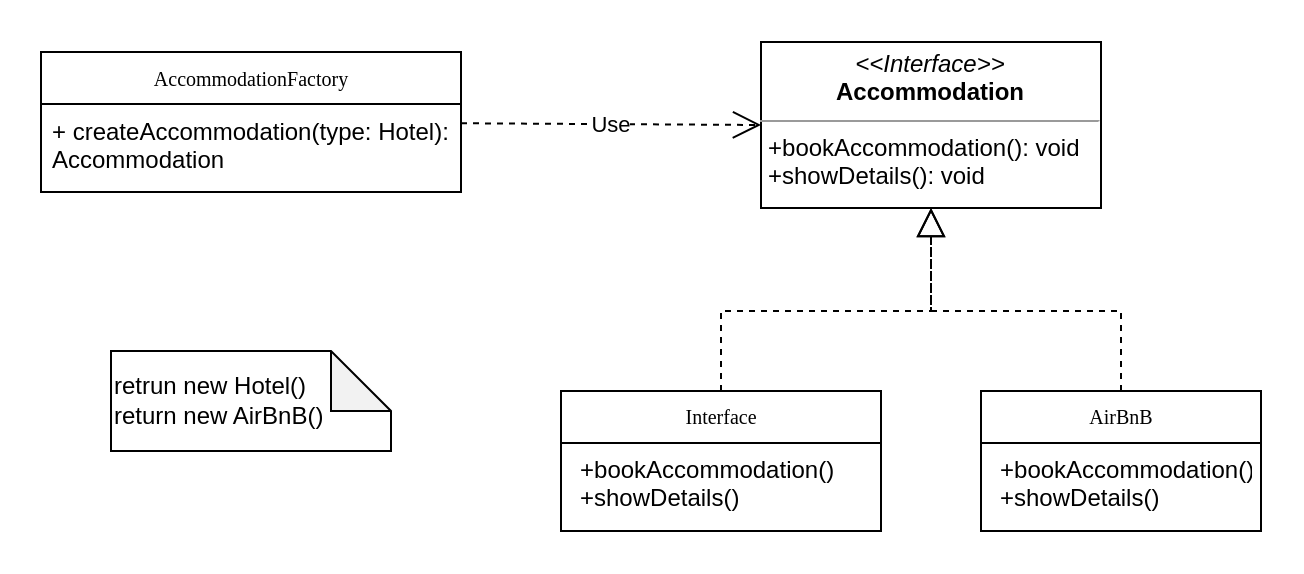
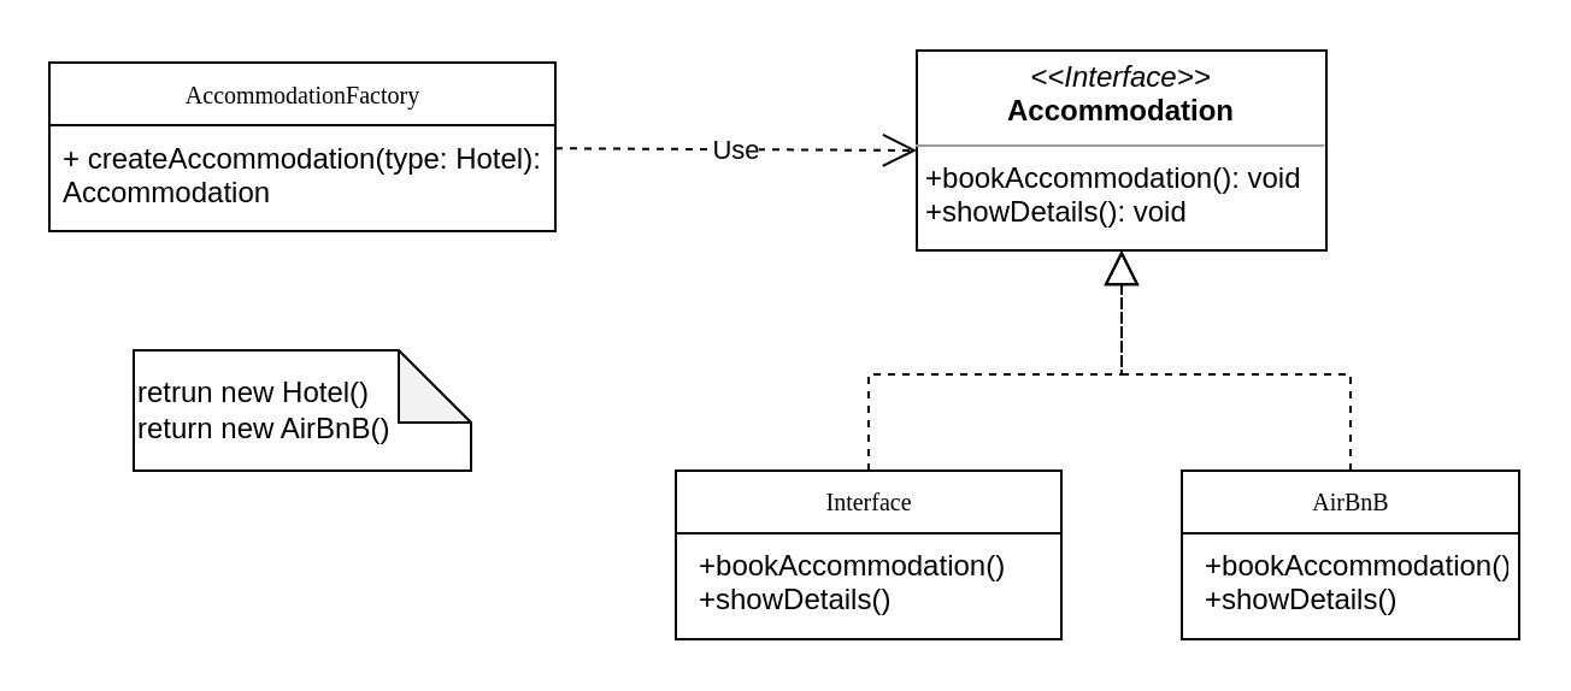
  <mxCell id="0" />
  <mxCell id="1" parent="0" />
  <mxCell id="2" value="Interface" style="swimlane;html=1;fontStyle=0;childLayout=stackLayout;horizontal=1;startSize=26;fillColor=none;horizontalStack=0;resizeParent=1;resizeLast=0;collapsible=1;marginBottom=0;swimlaneFillColor=#ffffff;rounded=0;shadow=0;comic=0;labelBackgroundColor=none;strokeWidth=1;fontFamily=Verdana;fontSize=10;align=center;" vertex="1" parent="1"><mxGeometry x="280" y="195" width="160" height="70" as="geometry" /></mxCell>
  <mxCell id="3" value="&lt;p style=&quot;text-wrap-mode: nowrap; margin: 0px 0px 0px 4px;&quot;&gt;+&lt;span style=&quot;background-color: transparent;&quot;&gt;bookAccommodation()&lt;/span&gt;&lt;/p&gt;&lt;p style=&quot;text-wrap-mode: nowrap; margin: 0px 0px 0px 4px;&quot;&gt;&lt;span style=&quot;background-color: transparent; color: light-dark(rgb(0, 0, 0), rgb(255, 255, 255));&quot;&gt;+showDetails()&lt;/span&gt;&lt;/p&gt;" style="text;html=1;strokeColor=none;fillColor=none;align=left;verticalAlign=top;spacingLeft=4;spacingRight=4;whiteSpace=wrap;overflow=hidden;rotatable=0;points=[[0,0.5],[1,0.5]];portConstraint=eastwest;" vertex="1" parent="2"><mxGeometry y="26" width="160" height="44" as="geometry" /></mxCell>
  <mxCell id="4" value="AccommodationFactory" style="swimlane;html=1;fontStyle=0;childLayout=stackLayout;horizontal=1;startSize=26;fillColor=none;horizontalStack=0;resizeParent=1;resizeLast=0;collapsible=1;marginBottom=0;swimlaneFillColor=#ffffff;rounded=0;shadow=0;comic=0;labelBackgroundColor=none;strokeWidth=1;fontFamily=Verdana;fontSize=10;align=center;" vertex="1" parent="1"><mxGeometry x="20" y="25.5" width="210" height="70" as="geometry" /></mxCell>
  <mxCell id="5" value="+ createAccommodation(type: Hotel): Accommodation" style="text;html=1;strokeColor=none;fillColor=none;align=left;verticalAlign=top;spacingLeft=4;spacingRight=4;whiteSpace=wrap;overflow=hidden;rotatable=0;points=[[0,0.5],[1,0.5]];portConstraint=eastwest;" vertex="1" parent="4"><mxGeometry y="26" width="210" height="44" as="geometry" /></mxCell>
  <mxCell id="6" value="&lt;p style=&quot;margin:0px;margin-top:4px;text-align:center;&quot;&gt;&lt;i&gt;&amp;lt;&amp;lt;Interface&amp;gt;&amp;gt;&lt;/i&gt;&lt;br&gt;&lt;b&gt;Accommodation&lt;/b&gt;&lt;/p&gt;&lt;hr size=&quot;1&quot;&gt;&lt;p style=&quot;margin:0px;margin-left:4px;&quot;&gt;&lt;/p&gt;&lt;p style=&quot;margin:0px;margin-left:4px;&quot;&gt;+&lt;span style=&quot;background-color: transparent;&quot;&gt;bookAccommodation():&amp;nbsp;&lt;/span&gt;&lt;span style=&quot;background-color: transparent; color: light-dark(rgb(0, 0, 0), rgb(255, 255, 255));&quot;&gt;void&lt;/span&gt;&lt;/p&gt;&lt;p style=&quot;margin:0px;margin-left:4px;&quot;&gt;&lt;span style=&quot;background-color: transparent; color: light-dark(rgb(0, 0, 0), rgb(255, 255, 255));&quot;&gt;+showDetails(): void&lt;/span&gt;&lt;/p&gt;" style="verticalAlign=top;align=left;overflow=fill;fontSize=12;fontFamily=Helvetica;html=1;rounded=0;shadow=0;comic=0;labelBackgroundColor=none;strokeWidth=1" vertex="1" parent="1"><mxGeometry x="380" y="20.5" width="170" height="83" as="geometry" /></mxCell>
  <mxCell id="7" value="AirBnB" style="swimlane;html=1;fontStyle=0;childLayout=stackLayout;horizontal=1;startSize=26;fillColor=none;horizontalStack=0;resizeParent=1;resizeLast=0;collapsible=1;marginBottom=0;swimlaneFillColor=#ffffff;rounded=0;shadow=0;comic=0;labelBackgroundColor=none;strokeWidth=1;fontFamily=Verdana;fontSize=10;align=center;" vertex="1" parent="1"><mxGeometry x="490" y="195" width="140" height="70" as="geometry" /></mxCell>
  <mxCell id="8" value="&lt;p style=&quot;text-wrap-mode: nowrap; margin: 0px 0px 0px 4px;&quot;&gt;+&lt;span style=&quot;background-color: transparent;&quot;&gt;bookAccommodation()&lt;/span&gt;&lt;/p&gt;&lt;p style=&quot;text-wrap-mode: nowrap; margin: 0px 0px 0px 4px;&quot;&gt;&lt;span style=&quot;background-color: transparent; color: light-dark(rgb(0, 0, 0), rgb(255, 255, 255));&quot;&gt;+showDetails()&lt;/span&gt;&lt;/p&gt;" style="text;html=1;strokeColor=none;fillColor=none;align=left;verticalAlign=top;spacingLeft=4;spacingRight=4;whiteSpace=wrap;overflow=hidden;rotatable=0;points=[[0,0.5],[1,0.5]];portConstraint=eastwest;" vertex="1" parent="7"><mxGeometry y="26" width="140" height="44" as="geometry" /></mxCell>
  <mxCell id="9" value="Use" style="endArrow=open;endSize=12;dashed=1;html=1;rounded=0;entryX=0;entryY=0.5;entryDx=0;entryDy=0;" edge="1" parent="1" source="4" target="6"><mxGeometry width="160" relative="1" as="geometry"><mxPoint x="170" y="225" as="sourcePoint" /><mxPoint x="330" y="225" as="targetPoint" /></mxGeometry></mxCell>
  <mxCell id="10" value="" style="endArrow=block;dashed=1;endFill=0;endSize=12;html=1;rounded=0;exitX=0.5;exitY=0;exitDx=0;exitDy=0;entryX=0.5;entryY=1;entryDx=0;entryDy=0;" edge="1" parent="1" source="2" target="6"><mxGeometry width="160" relative="1" as="geometry"><mxPoint x="170" y="225" as="sourcePoint" /><mxPoint x="330" y="225" as="targetPoint" /><Array as="points"><mxPoint x="360" y="155" /><mxPoint x="465" y="155" /></Array></mxGeometry></mxCell>
  <mxCell id="11" value="" style="endArrow=block;dashed=1;endFill=0;endSize=12;html=1;rounded=0;exitX=0.5;exitY=0;exitDx=0;exitDy=0;entryX=0.5;entryY=1;entryDx=0;entryDy=0;" edge="1" parent="1" source="7" target="6"><mxGeometry width="160" relative="1" as="geometry"><mxPoint x="170" y="225" as="sourcePoint" /><mxPoint x="330" y="225" as="targetPoint" /><Array as="points"><mxPoint x="560" y="155" /><mxPoint x="465" y="155" /></Array></mxGeometry></mxCell>
- <mxCell id="12" value="retrun new Hotel()&lt;div&gt;return new AirBnB()&lt;/div&gt;" style="shape=note;whiteSpace=wrap;html=1;backgroundOutline=1;darkOpacity=0.05;align=left;" vertex="1" parent="1"><mxGeometry x="55" y="175" width="140" height="50" as="geometry" /></mxCell>
+ <mxCell id="12" value="retrun new Hotel()&lt;div&gt;return new AirBnB()&lt;/div&gt;" style="shape=note;whiteSpace=wrap;html=1;backgroundOutline=1;darkOpacity=0.05;align=left;" vertex="1" parent="1"><mxGeometry x="55" y="145" width="140" height="50" as="geometry" /></mxCell>
